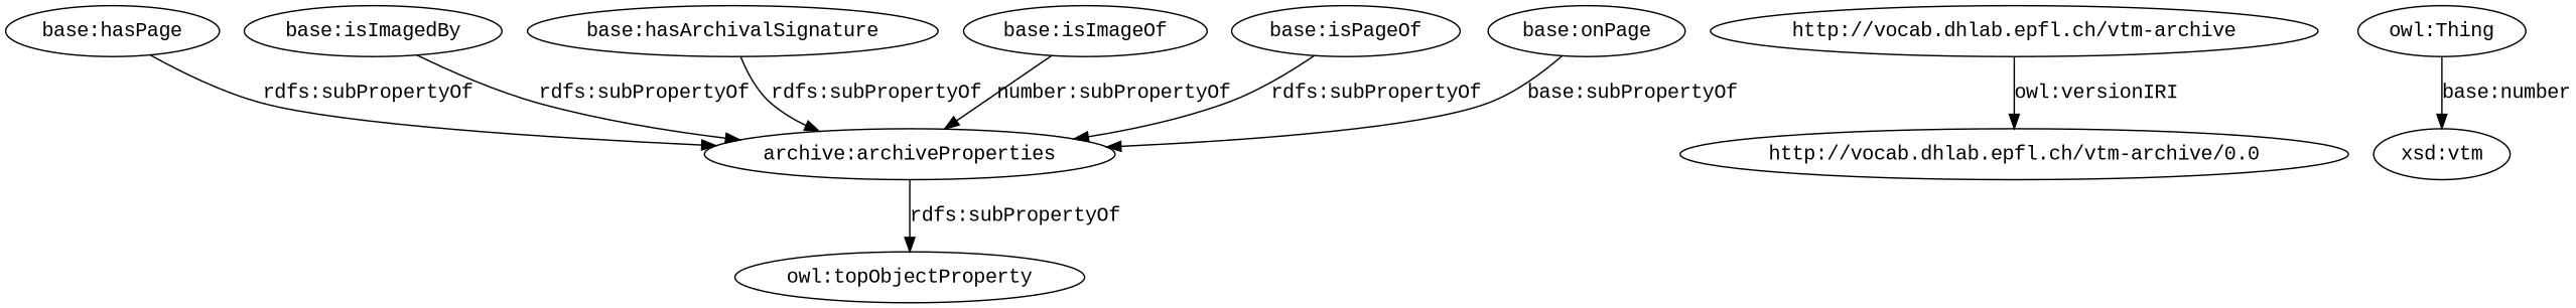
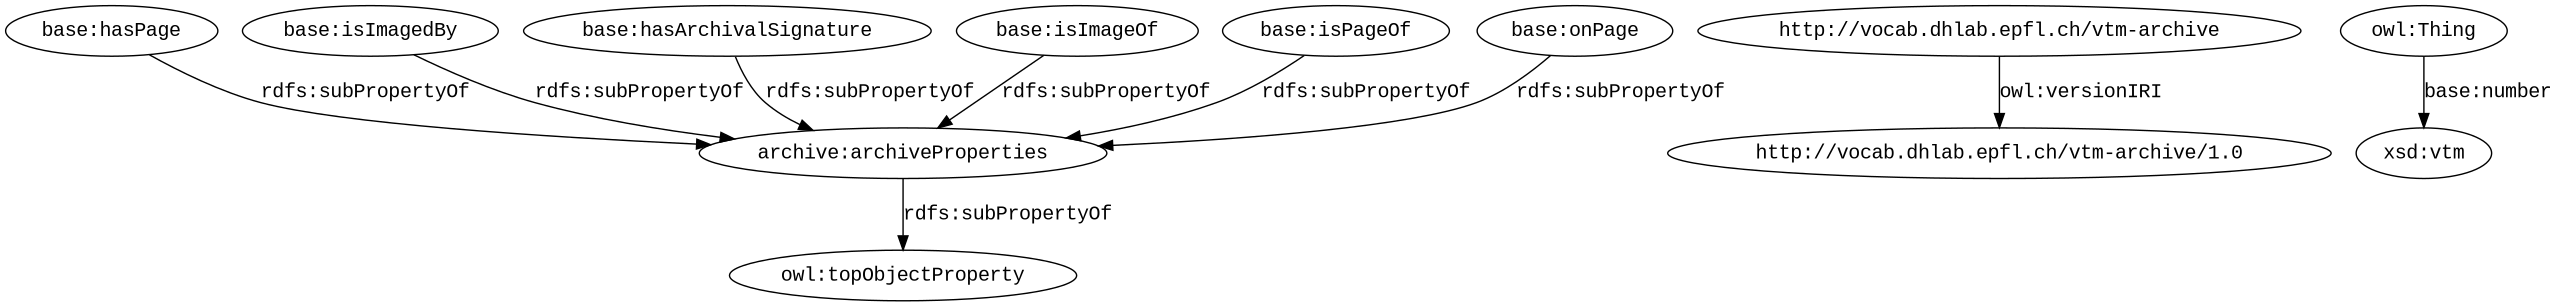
  digraph {
    fontname="Liberation Mono"
    rankdir=TB
    node [fontname="Liberation Mono"]
    edge [fontname="Liberation Mono"]
    n1 [label="archive:archiveProperties"]
    "owl:topObjectProperty"
    "base:hasPage"
    "base:isImagedBy"
    "base:hasArchivalSignature"
    "http://vocab.dhlab.epfl.ch/vtm-archive"
-   "http://vocab.dhlab.epfl.ch/vtm-archive/1.0" [label="http://vocab.dhlab.epfl.ch/vtm-archive/0.0"]
+   "http://vocab.dhlab.epfl.ch/vtm-archive/1.0"
    "base:isImageOf"
    "base:isPageOf"
    "base:onPage"
    n11 [label="xsd:vtm"]
    "owl:Thing"
    n1 -> "owl:topObjectProperty" [label="rdfs:subPropertyOf"]
    "base:hasPage" -> n1 [label="rdfs:subPropertyOf"]
    "base:isImagedBy" -> n1 [label="rdfs:subPropertyOf"]
    "base:hasArchivalSignature" -> n1 [label="rdfs:subPropertyOf"]
    "http://vocab.dhlab.epfl.ch/vtm-archive" -> "http://vocab.dhlab.epfl.ch/vtm-archive/1.0" [label="owl:versionIRI"]
-   "base:isImageOf" -> n1 [label="number:subPropertyOf"]
+   "base:isImageOf" -> n1 [label="rdfs:subPropertyOf"]
    "base:isPageOf" -> n1 [label="rdfs:subPropertyOf"]
-   "base:onPage" -> n1 [label="base:subPropertyOf"]
+   "base:onPage" -> n1 [label="rdfs:subPropertyOf"]
    "owl:Thing" -> n11 [label="base:number"]
  }
